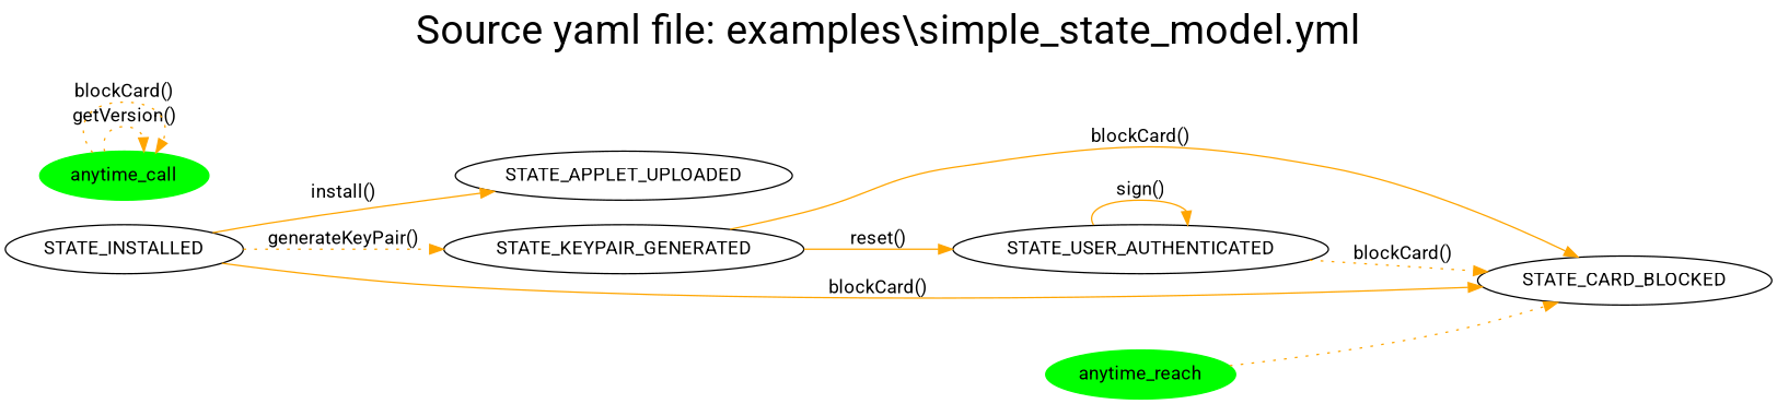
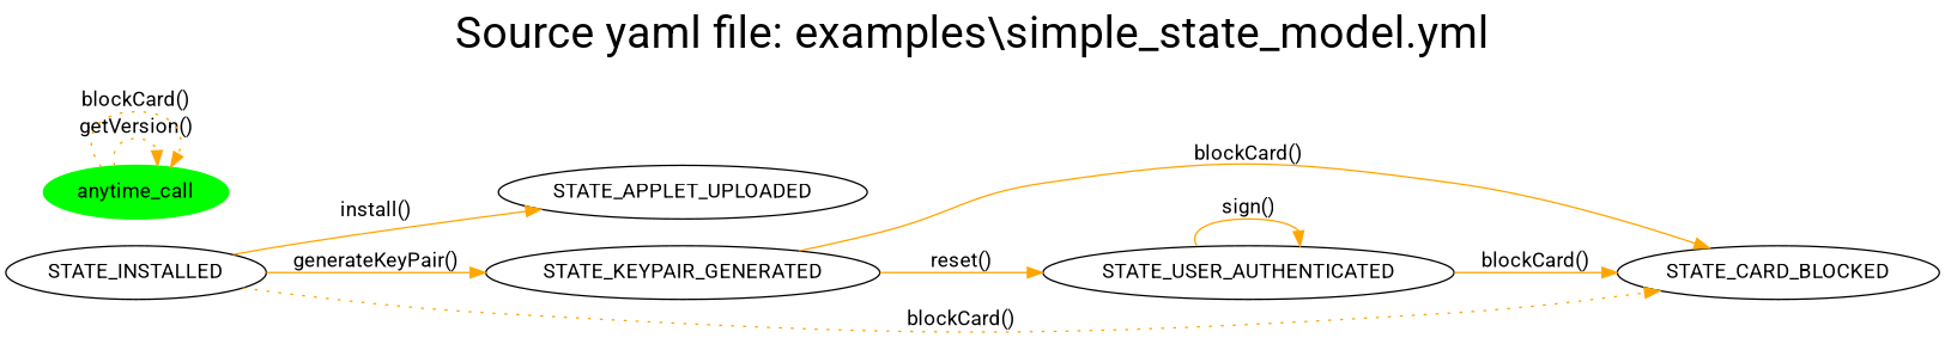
  digraph {
    fontname=Roboto
    fontsize=30
    label="Source yaml file: examples\\simple_state_model.yml"
    labelloc=t
    rankdir=LR
    node [fontname=Roboto]
    edge [color=orange fontname=Roboto style=solid]
    STATE_INSTALLED
    STATE_APPLET_UPLOADED
    STATE_KEYPAIR_GENERATED
    STATE_CARD_BLOCKED
    STATE_USER_AUTHENTICATED
    anytime_call [color=green style=filled]
-   anytime_reach [color=green style=filled]
    STATE_INSTALLED -> STATE_APPLET_UPLOADED [label="install()"]
-   STATE_INSTALLED -> STATE_KEYPAIR_GENERATED [label="generateKeyPair()" style=dotted]
-   STATE_INSTALLED -> STATE_CARD_BLOCKED [label="blockCard()"]
+   STATE_INSTALLED -> STATE_KEYPAIR_GENERATED [label="generateKeyPair()"]
+   STATE_INSTALLED -> STATE_CARD_BLOCKED [label="blockCard()" style=dotted]
    STATE_KEYPAIR_GENERATED -> STATE_CARD_BLOCKED [label="blockCard()"]
    STATE_KEYPAIR_GENERATED -> STATE_USER_AUTHENTICATED [label="reset()"]
-   STATE_USER_AUTHENTICATED -> STATE_CARD_BLOCKED [label="blockCard()" style=dotted]
+   STATE_USER_AUTHENTICATED -> STATE_CARD_BLOCKED [label="blockCard()"]
    STATE_USER_AUTHENTICATED -> STATE_USER_AUTHENTICATED [label="sign()"]
    anytime_call -> anytime_call [label="getVersion()" style=dotted]
    anytime_call -> anytime_call [label="blockCard()" style=dotted]
-   anytime_reach -> STATE_CARD_BLOCKED [style=dotted]
  }
